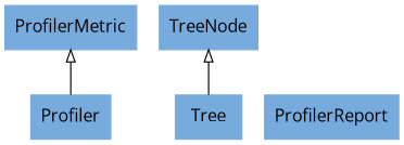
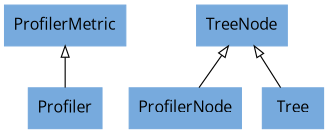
  digraph {
    fontname="Open Sans"
    rankdir=BT
    node [color="#77AADD" fontcolor=black fontname="Open Sans" shape=record style=filled]
    edge [arrowhead=empty arrowtail=none fontname="Open Sans"]
    n1 [label=<Profiler>]
    n2 [label=<ProfilerMetric>]
+   n3 [label=<ProfilerNode>]
    n4 [label=<TreeNode>]
-   n5 [label=<ProfilerReport>]
    n6 [label=<Tree>]
    n1 -> n2
+   n3 -> n4
    n6 -> n4
  }
